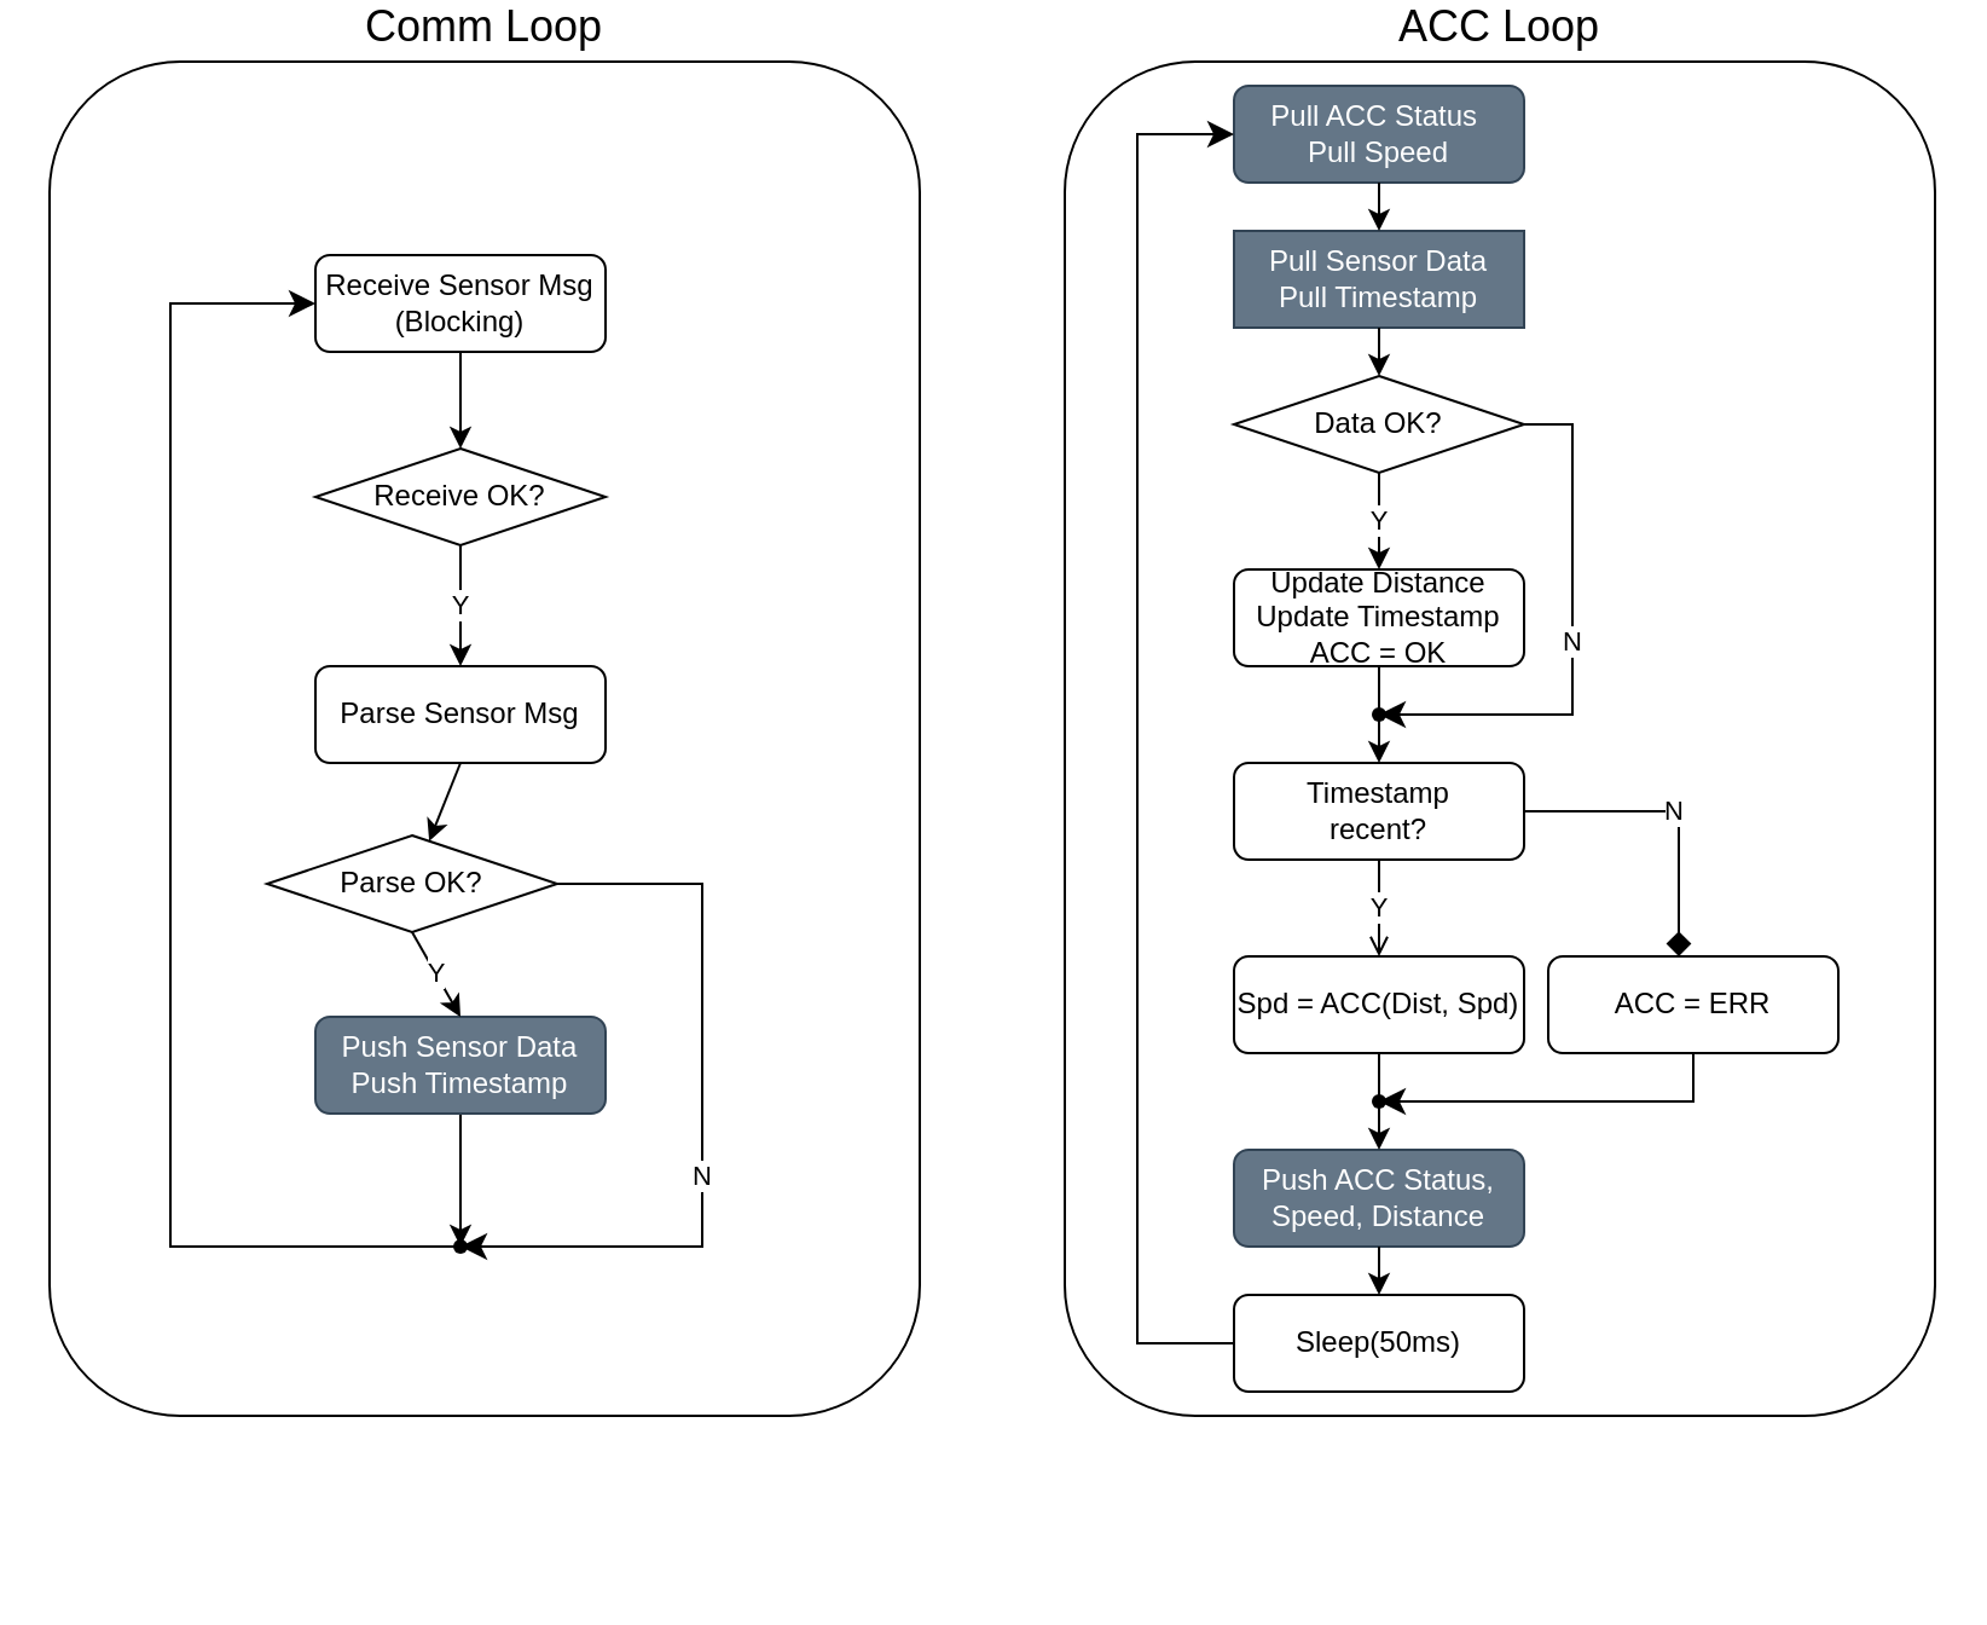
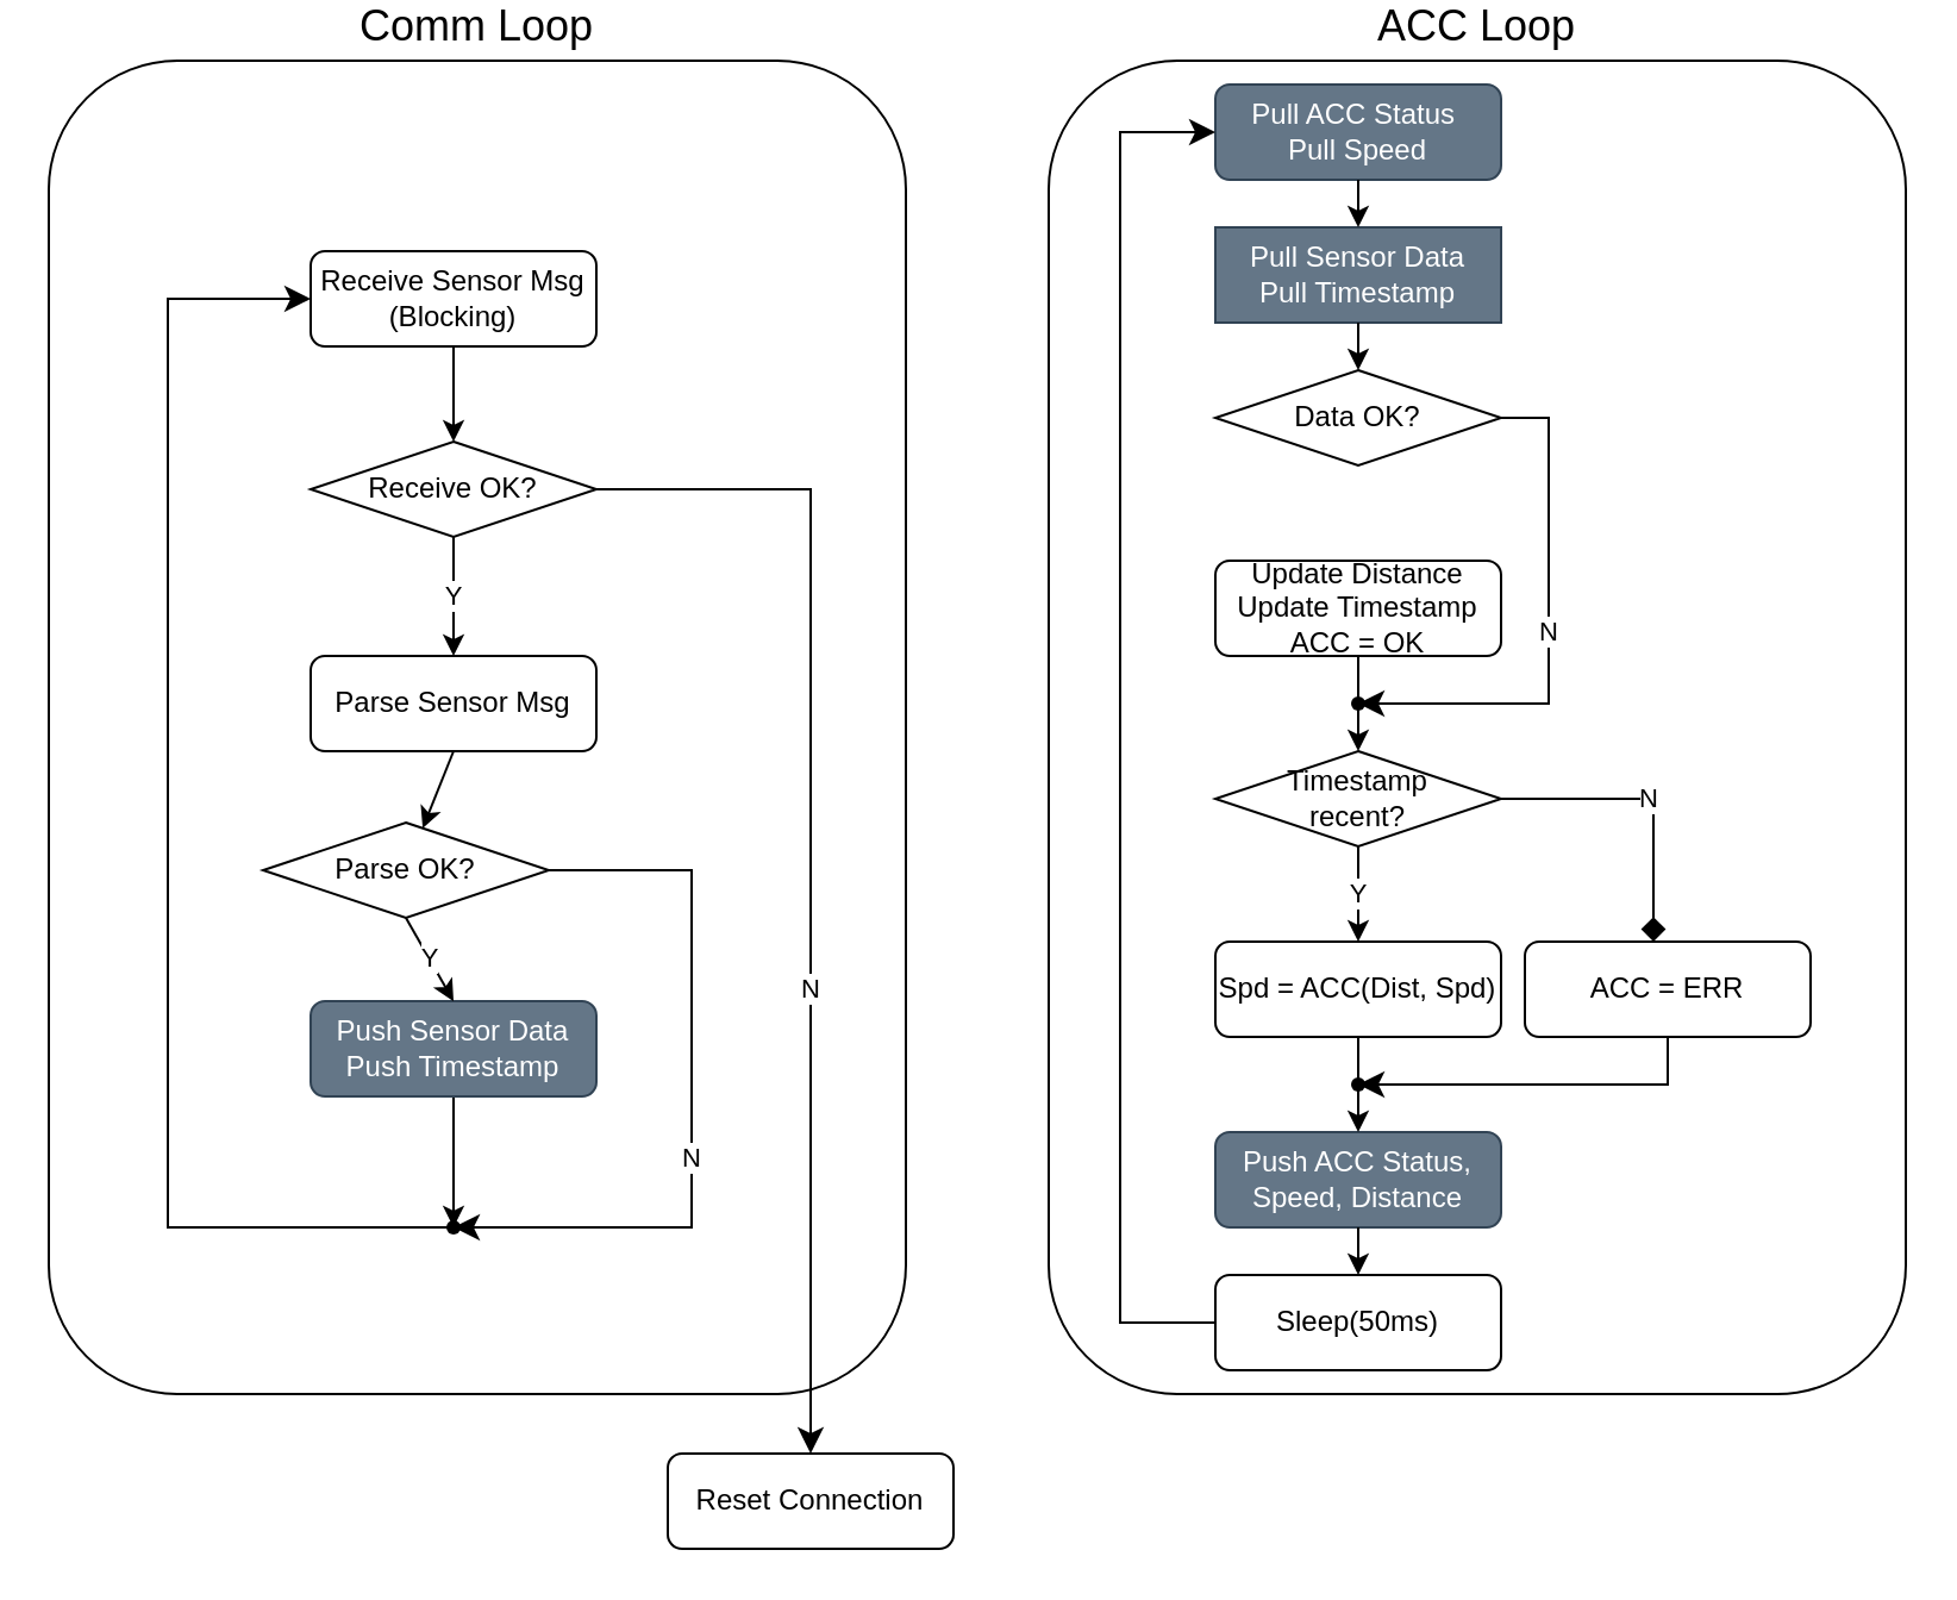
  <mxCell id="0" />
  <mxCell id="1" parent="0" />
  <mxCell id="2" value="ACC Loop" style="rounded=1;whiteSpace=wrap;html=1;fontSize=18;labelPosition=center;verticalLabelPosition=top;align=center;verticalAlign=bottom;" parent="1" vertex="1"><mxGeometry x="440" y="20" width="360" height="560" as="geometry" /></mxCell>
  <mxCell id="3" value="Comm Loop" style="rounded=1;whiteSpace=wrap;html=1;fontSize=18;labelPosition=center;verticalLabelPosition=top;align=center;verticalAlign=bottom;" parent="1" vertex="1"><mxGeometry x="20" y="20" width="360" height="560" as="geometry" /></mxCell>
  <mxCell id="4" value="" style="endArrow=classic;html=1;rounded=0;exitX=0.5;exitY=1;exitDx=0;exitDy=0;entryX=0.45;entryY=0.2;entryDx=0;entryDy=0;entryPerimeter=0;" parent="1" source="14" target="18" edge="1"><mxGeometry width="50" height="50" relative="1" as="geometry"><mxPoint x="440" y="515" as="sourcePoint" /><mxPoint x="190" y="490" as="targetPoint" /></mxGeometry></mxCell>
  <mxCell id="5" value="Parse OK?" style="rhombus;whiteSpace=wrap;html=1;" parent="1" vertex="1"><mxGeometry x="110" y="340" width="120" height="40" as="geometry" /></mxCell>
+ <mxCell id="6" value="Reset Connection" style="rounded=1;whiteSpace=wrap;html=1;" parent="1" vertex="1"><mxGeometry x="280" y="605" width="120" height="40" as="geometry" /></mxCell>
  <mxCell id="7" value="N" style="edgeStyle=elbowEdgeStyle;elbow=vertical;endArrow=classic;html=1;curved=0;rounded=0;endSize=8;startSize=8;exitX=1;exitY=0.5;exitDx=0;exitDy=0;" parent="1" source="5" target="18" edge="1"><mxGeometry x="0.294" y="-20" width="50" height="50" relative="1" as="geometry"><mxPoint x="320" y="815" as="sourcePoint" /><mxPoint x="250" y="510" as="targetPoint" /><Array as="points"><mxPoint x="290" y="440" /></Array><mxPoint x="20" y="-20" as="offset" /></mxGeometry></mxCell>
  <mxCell id="8" value="Receive Sensor Msg&lt;div&gt;(Blocking)&lt;/div&gt;" style="rounded=1;whiteSpace=wrap;html=1;" parent="1" vertex="1"><mxGeometry x="130" y="100" width="120" height="40" as="geometry" /></mxCell>
  <mxCell id="9" value="" style="endArrow=classic;html=1;rounded=0;exitX=0.5;exitY=1;exitDx=0;exitDy=0;" parent="1" source="8" target="12" edge="1"><mxGeometry width="50" height="50" relative="1" as="geometry"><mxPoint x="390" y="105" as="sourcePoint" /><mxPoint x="190" y="294" as="targetPoint" /></mxGeometry></mxCell>
  <mxCell id="10" value="Parse Sensor Msg" style="rounded=1;whiteSpace=wrap;html=1;" parent="1" vertex="1"><mxGeometry x="130" y="270" width="120" height="40" as="geometry" /></mxCell>
  <mxCell id="11" value="" style="endArrow=classic;html=1;rounded=0;exitX=0.5;exitY=1;exitDx=0;exitDy=0;" parent="1" source="10" target="5" edge="1"><mxGeometry width="50" height="50" relative="1" as="geometry"><mxPoint x="640" y="415" as="sourcePoint" /><mxPoint x="640" y="455" as="targetPoint" /></mxGeometry></mxCell>
  <mxCell id="12" value="Receive OK?" style="rhombus;whiteSpace=wrap;html=1;" parent="1" vertex="1"><mxGeometry x="130" y="180" width="120" height="40" as="geometry" /></mxCell>
  <mxCell id="13" value="Y" style="endArrow=classic;html=1;rounded=0;exitX=0.5;exitY=1;exitDx=0;exitDy=0;entryX=0.5;entryY=0;entryDx=0;entryDy=0;" parent="1" source="12" target="10" edge="1"><mxGeometry width="50" height="50" relative="1" as="geometry"><mxPoint x="240" y="220" as="sourcePoint" /><mxPoint x="240" y="295" as="targetPoint" /></mxGeometry></mxCell>
  <mxCell id="14" value="Push Sensor Data&lt;div&gt;Push Timestamp&lt;/div&gt;" style="rounded=1;whiteSpace=wrap;html=1;fillColor=#647687;fontColor=#ffffff;strokeColor=#314354;" parent="1" vertex="1"><mxGeometry x="130" y="415" width="120" height="40" as="geometry" /></mxCell>
  <mxCell id="15" value="" style="edgeStyle=elbowEdgeStyle;elbow=vertical;endArrow=classic;html=1;curved=0;rounded=0;endSize=8;startSize=8;exitX=0.3;exitY=0.95;exitDx=0;exitDy=0;exitPerimeter=0;" parent="1" source="18" target="8" edge="1"><mxGeometry width="50" height="50" relative="1" as="geometry"><mxPoint x="130" y="510" as="sourcePoint" /><mxPoint x="130" y="75" as="targetPoint" /><Array as="points"><mxPoint x="70" y="275" /></Array></mxGeometry></mxCell>
  <mxCell id="16" value="Y" style="endArrow=classic;html=1;rounded=0;entryX=0.5;entryY=0;entryDx=0;entryDy=0;exitX=0.5;exitY=1;exitDx=0;exitDy=0;" parent="1" source="5" target="14" edge="1"><mxGeometry width="50" height="50" relative="1" as="geometry"><mxPoint x="390" y="435" as="sourcePoint" /><mxPoint x="390" y="455" as="targetPoint" /></mxGeometry></mxCell>
+ <mxCell id="17" value="N" style="edgeStyle=elbowEdgeStyle;elbow=vertical;endArrow=classic;html=1;curved=0;rounded=0;endSize=8;startSize=8;exitX=1;exitY=0.5;exitDx=0;exitDy=0;entryX=0.5;entryY=0;entryDx=0;entryDy=0;" parent="1" source="12" target="6" edge="1"><mxGeometry x="0.294" y="-20" width="50" height="50" relative="1" as="geometry"><mxPoint x="270" y="535" as="sourcePoint" /><mxPoint x="410" y="600" as="targetPoint" /><Array as="points"><mxPoint x="300" y="200" /></Array><mxPoint x="20" y="-20" as="offset" /></mxGeometry></mxCell>
  <mxCell id="18" value="" style="shape=waypoint;sketch=0;fillStyle=solid;size=6;pointerEvents=1;points=[];fillColor=none;resizable=0;rotatable=0;perimeter=centerPerimeter;snapToPoint=1;" parent="1" vertex="1"><mxGeometry x="180" y="500" width="20" height="20" as="geometry" /></mxCell>
  <mxCell id="19" value="Pull Sensor Data&lt;div&gt;Pull Timestamp&lt;/div&gt;" style="whiteSpace=wrap;html=1;fillColor=#647687;fontColor=#ffffff;strokeColor=#314354;rounded=0;" parent="1" vertex="1"><mxGeometry x="510" y="90" width="120" height="40" as="geometry" /></mxCell>
  <mxCell id="20" value="Data&amp;nbsp;&lt;span style=&quot;background-color: transparent; color: light-dark(rgb(0, 0, 0), rgb(255, 255, 255));&quot;&gt;OK?&lt;/span&gt;" style="rhombus;whiteSpace=wrap;html=1;" parent="1" vertex="1"><mxGeometry x="510" y="150" width="120" height="40" as="geometry" /></mxCell>
- <mxCell id="21" value="Timestamp&lt;div&gt;recent?&lt;/div&gt;" style="whiteSpace=wrap;html=1;rounded=1;" parent="1" vertex="1"><mxGeometry x="510" y="310" width="120" height="40" as="geometry" /></mxCell>
+ <mxCell id="21" value="Timestamp&lt;div&gt;recent?&lt;/div&gt;" style="rhombus;whiteSpace=wrap;html=1;" parent="1" vertex="1"><mxGeometry x="510" y="310" width="120" height="40" as="geometry" /></mxCell>
  <mxCell id="22" value="Update Distance&lt;div&gt;Update Timestamp&lt;/div&gt;&lt;div&gt;ACC = OK&lt;/div&gt;" style="rounded=1;whiteSpace=wrap;html=1;" parent="1" vertex="1"><mxGeometry x="510" y="230" width="120" height="40" as="geometry" /></mxCell>
- <mxCell id="23" value="Y" style="endArrow=classic;html=1;rounded=0;entryX=0.5;entryY=0;entryDx=0;entryDy=0;exitX=0.5;exitY=1;exitDx=0;exitDy=0;" parent="1" source="20" target="22" edge="1"><mxGeometry width="50" height="50" relative="1" as="geometry"><mxPoint x="380" y="750" as="sourcePoint" /><mxPoint x="570" y="210" as="targetPoint" /></mxGeometry></mxCell>
- <mxCell id="24" value="Y" style="endArrow=open;html=1;rounded=0;exitX=0.5;exitY=1;exitDx=0;exitDy=0;entryX=0.5;entryY=0;entryDx=0;entryDy=0;" parent="1" source="21" target="26" edge="1"><mxGeometry width="50" height="50" relative="1" as="geometry"><mxPoint x="670" y="310" as="sourcePoint" /><mxPoint x="570" y="389" as="targetPoint" /></mxGeometry></mxCell>
+ <mxCell id="24" value="Y" style="endArrow=classic;html=1;rounded=0;exitX=0.5;exitY=1;exitDx=0;exitDy=0;entryX=0.5;entryY=0;entryDx=0;entryDy=0;" parent="1" source="21" target="26" edge="1"><mxGeometry width="50" height="50" relative="1" as="geometry"><mxPoint x="670" y="310" as="sourcePoint" /><mxPoint x="570" y="389" as="targetPoint" /></mxGeometry></mxCell>
  <mxCell id="25" value="" style="endArrow=classic;html=1;rounded=0;exitX=0.5;exitY=1;exitDx=0;exitDy=0;" parent="1" source="19" target="20" edge="1"><mxGeometry width="50" height="50" relative="1" as="geometry"><mxPoint x="680" y="270" as="sourcePoint" /><mxPoint x="680" y="290" as="targetPoint" /></mxGeometry></mxCell>
  <mxCell id="26" value="Spd = ACC(Dist, Spd)" style="rounded=1;whiteSpace=wrap;html=1;" parent="1" vertex="1"><mxGeometry x="510" y="390" width="120" height="40" as="geometry" /></mxCell>
  <mxCell id="27" value="N" style="edgeStyle=elbowEdgeStyle;elbow=vertical;endArrow=classic;html=1;curved=0;rounded=0;endSize=8;startSize=8;entryX=0.85;entryY=0.85;entryDx=0;entryDy=0;exitX=1;exitY=0.5;exitDx=0;exitDy=0;entryPerimeter=0;" parent="1" source="20" target="38" edge="1"><mxGeometry width="50" height="50" relative="1" as="geometry"><mxPoint x="590" y="680" as="sourcePoint" /><mxPoint x="700" y="210" as="targetPoint" /><Array as="points"><mxPoint x="650" y="170" /></Array></mxGeometry></mxCell>
  <mxCell id="28" value="Pull ACC Status&amp;nbsp;&lt;div&gt;Pull Speed&lt;/div&gt;" style="rounded=1;whiteSpace=wrap;html=1;fillColor=#647687;fontColor=#ffffff;strokeColor=#314354;" parent="1" vertex="1"><mxGeometry x="510" y="30" width="120" height="40" as="geometry" /></mxCell>
  <mxCell id="29" value="" style="endArrow=classic;html=1;rounded=0;exitDx=0;exitDy=0;entryX=0.5;entryY=0;entryDx=0;entryDy=0;" parent="1" source="38" target="21" edge="1"><mxGeometry width="50" height="50" relative="1" as="geometry"><mxPoint x="660" y="470" as="sourcePoint" /><mxPoint x="570" y="270" as="targetPoint" /></mxGeometry></mxCell>
  <mxCell id="30" value="ACC = ERR" style="rounded=1;whiteSpace=wrap;html=1;" parent="1" vertex="1"><mxGeometry x="640" y="390" width="120" height="40" as="geometry" /></mxCell>
  <mxCell id="31" value="N" style="edgeStyle=elbowEdgeStyle;elbow=vertical;endArrow=diamond;html=1;curved=0;rounded=0;endSize=8;startSize=8;entryX=0.45;entryY=0;entryDx=0;entryDy=0;exitX=1;exitY=0.5;exitDx=0;exitDy=0;entryPerimeter=0;" parent="1" source="21" target="30" edge="1"><mxGeometry width="50" height="50" relative="1" as="geometry"><mxPoint x="760" y="290" as="sourcePoint" /><mxPoint x="800" y="410" as="targetPoint" /><Array as="points"><mxPoint x="660" y="330" /></Array></mxGeometry></mxCell>
  <mxCell id="32" value="Push ACC Status, Speed, Distance" style="rounded=1;whiteSpace=wrap;html=1;fillColor=#647687;fontColor=#ffffff;strokeColor=#314354;" parent="1" vertex="1"><mxGeometry x="510" y="470" width="120" height="40" as="geometry" /></mxCell>
  <mxCell id="33" value="Sleep(50ms)" style="rounded=1;whiteSpace=wrap;html=1;" parent="1" vertex="1"><mxGeometry x="510" y="530" width="120" height="40" as="geometry" /></mxCell>
  <mxCell id="34" value="" style="edgeStyle=elbowEdgeStyle;elbow=vertical;endArrow=classic;html=1;curved=0;rounded=0;endSize=8;startSize=8;entryX=0.65;entryY=0.75;entryDx=0;entryDy=0;exitX=0.5;exitY=1;exitDx=0;exitDy=0;entryPerimeter=0;" parent="1" source="30" target="40" edge="1"><mxGeometry width="50" height="50" relative="1" as="geometry"><mxPoint x="810" y="490" as="sourcePoint" /><mxPoint x="846" y="527" as="targetPoint" /><Array as="points"><mxPoint x="630" y="450" /></Array></mxGeometry></mxCell>
  <mxCell id="35" value="" style="endArrow=classic;html=1;rounded=0;exitX=0.5;exitY=1;exitDx=0;exitDy=0;" parent="1" source="28" target="19" edge="1"><mxGeometry width="50" height="50" relative="1" as="geometry"><mxPoint x="790" y="180" as="sourcePoint" /><mxPoint x="790" y="200" as="targetPoint" /></mxGeometry></mxCell>
  <mxCell id="36" value="" style="endArrow=classic;html=1;rounded=0;exitX=0.5;exitY=1;exitDx=0;exitDy=0;entryX=0.5;entryY=0;entryDx=0;entryDy=0;" parent="1" source="32" target="33" edge="1"><mxGeometry width="50" height="50" relative="1" as="geometry"><mxPoint x="670" y="160" as="sourcePoint" /><mxPoint x="670" y="180" as="targetPoint" /></mxGeometry></mxCell>
  <mxCell id="37" value="" style="edgeStyle=elbowEdgeStyle;elbow=vertical;endArrow=classic;html=1;curved=0;rounded=0;endSize=8;startSize=8;entryX=0;entryY=0.5;entryDx=0;entryDy=0;exitX=0;exitY=0.5;exitDx=0;exitDy=0;" parent="1" source="33" target="28" edge="1"><mxGeometry width="50" height="50" relative="1" as="geometry"><mxPoint x="811" y="500" as="sourcePoint" /><mxPoint x="760" y="539" as="targetPoint" /><Array as="points"><mxPoint x="470" y="310" /></Array></mxGeometry></mxCell>
  <mxCell id="38" value="" style="shape=waypoint;sketch=0;fillStyle=solid;size=6;pointerEvents=1;points=[];fillColor=none;resizable=0;rotatable=0;perimeter=centerPerimeter;snapToPoint=1;" parent="1" vertex="1"><mxGeometry x="560" y="280" width="20" height="20" as="geometry" /></mxCell>
  <mxCell id="39" value="" style="endArrow=none;html=1;rounded=0;entryX=0.5;entryY=1;entryDx=0;entryDy=0;exitX=0.95;exitY=0.65;exitDx=0;exitDy=0;exitPerimeter=0;" parent="1" source="38" target="22" edge="1"><mxGeometry width="50" height="50" relative="1" as="geometry"><mxPoint x="380" y="510" as="sourcePoint" /><mxPoint x="430" y="460" as="targetPoint" /></mxGeometry></mxCell>
  <mxCell id="40" value="" style="shape=waypoint;sketch=0;fillStyle=solid;size=6;pointerEvents=1;points=[];fillColor=none;resizable=0;rotatable=0;perimeter=centerPerimeter;snapToPoint=1;" parent="1" vertex="1"><mxGeometry x="560" y="440" width="20" height="20" as="geometry" /></mxCell>
  <mxCell id="41" value="" style="endArrow=none;html=1;rounded=0;entryX=0.5;entryY=1;entryDx=0;entryDy=0;exitX=0.95;exitY=0.85;exitDx=0;exitDy=0;exitPerimeter=0;" parent="1" source="40" target="26" edge="1"><mxGeometry width="50" height="50" relative="1" as="geometry"><mxPoint x="680" y="360" as="sourcePoint" /><mxPoint x="680" y="340" as="targetPoint" /></mxGeometry></mxCell>
  <mxCell id="42" value="" style="endArrow=classic;html=1;rounded=0;exitX=0.75;exitY=0.85;exitDx=0;exitDy=0;entryX=0.5;entryY=0;entryDx=0;entryDy=0;exitPerimeter=0;" parent="1" source="40" target="32" edge="1"><mxGeometry width="50" height="50" relative="1" as="geometry"><mxPoint x="640" y="400" as="sourcePoint" /><mxPoint x="640" y="440" as="targetPoint" /></mxGeometry></mxCell>
